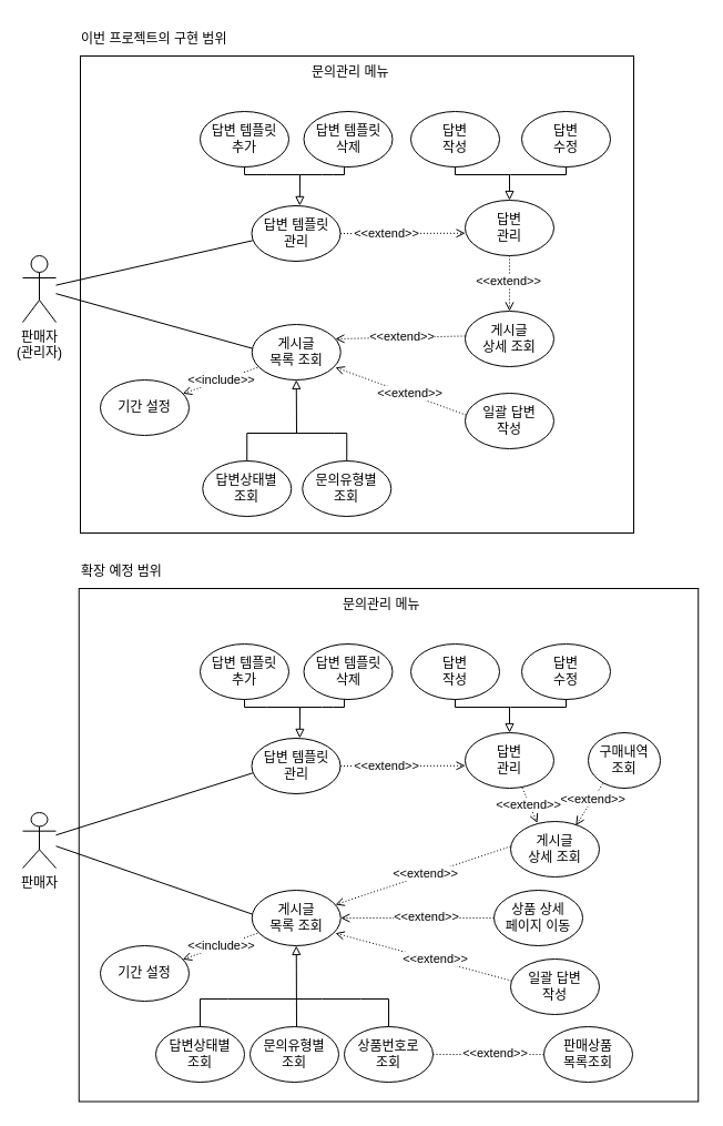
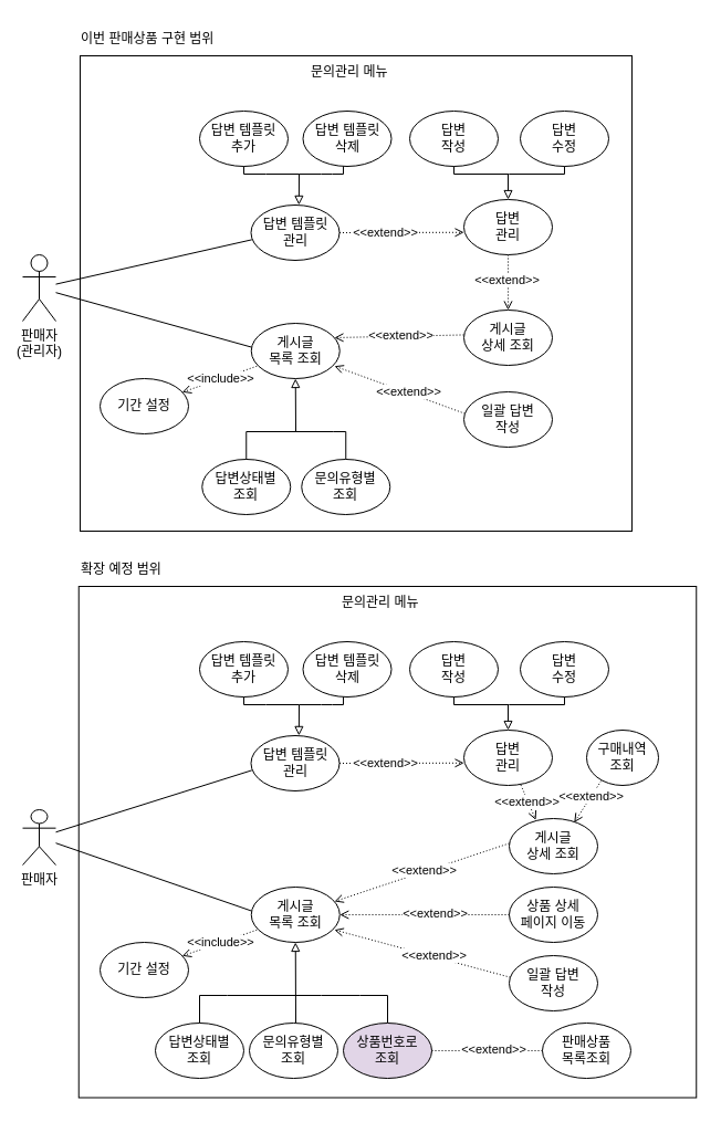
  <mxCell id="0" />
  <mxCell id="1" parent="0" />
  <mxCell id="2" value="" style="rounded=0;whiteSpace=wrap;html=1;fillColor=none;" vertex="1" parent="1"><mxGeometry x="72" y="50" width="499" height="430" as="geometry" /></mxCell>
  <mxCell id="3" value="판매자&lt;br&gt;(관리자)" style="shape=umlActor;verticalLabelPosition=bottom;verticalAlign=top;html=1;" vertex="1" parent="1"><mxGeometry x="20" y="230" width="30" height="60" as="geometry" /></mxCell>
  <mxCell id="4" value="문의관리 메뉴" style="text;strokeColor=none;fillColor=none;align=left;verticalAlign=middle;spacingLeft=4;spacingRight=4;overflow=hidden;points=[[0,0.5],[1,0.5]];portConstraint=eastwest;rotatable=0;whiteSpace=wrap;html=1;" vertex="1" parent="1"><mxGeometry x="274.75" y="50" width="93.5" height="30" as="geometry" /></mxCell>
  <mxCell id="5" value="" style="endArrow=none;endFill=0;endSize=12;html=1;rounded=0;entryX=0.006;entryY=0.433;entryDx=0;entryDy=0;entryPerimeter=0;" edge="1" parent="1" source="3" target="49"><mxGeometry width="160" relative="1" as="geometry"><mxPoint x="176.8" y="237.6" as="sourcePoint" /><mxPoint x="210" y="165" as="targetPoint" /></mxGeometry></mxCell>
  <mxCell id="6" value="" style="endArrow=none;endFill=0;endSize=12;html=1;rounded=0;entryX=0.01;entryY=0.627;entryDx=0;entryDy=0;entryPerimeter=0;" edge="1" parent="1" source="3" target="55"><mxGeometry width="160" relative="1" as="geometry"><mxPoint x="176.64" y="217" as="sourcePoint" /><mxPoint x="262" y="279" as="targetPoint" /></mxGeometry></mxCell>
- <mxCell id="7" value="이번 프로젝트의 구현 범위" style="text;html=1;align=left;verticalAlign=middle;resizable=0;points=[];autosize=1;strokeColor=none;fillColor=none;" vertex="1" parent="1"><mxGeometry x="70.75" y="20" width="170" height="30" as="geometry" /></mxCell>
+ <mxCell id="7" value="이번 판매상품 구현 범위" style="text;html=1;align=left;verticalAlign=middle;resizable=0;points=[];autosize=1;strokeColor=none;fillColor=none;" vertex="1" parent="1"><mxGeometry x="70.75" y="20" width="170" height="30" as="geometry" /></mxCell>
  <mxCell id="8" value="" style="rounded=0;whiteSpace=wrap;html=1;fillColor=none;" vertex="1" parent="1"><mxGeometry x="70.75" y="530" width="558.5" height="462.5" as="geometry" /></mxCell>
  <mxCell id="9" value="판매자" style="shape=umlActor;verticalLabelPosition=bottom;verticalAlign=top;html=1;" vertex="1" parent="1"><mxGeometry x="20" y="732" width="30" height="50" as="geometry" /></mxCell>
  <mxCell id="10" value="문의관리 메뉴" style="text;strokeColor=none;fillColor=none;align=left;verticalAlign=middle;spacingLeft=4;spacingRight=4;overflow=hidden;points=[[0,0.5],[1,0.5]];portConstraint=eastwest;rotatable=0;whiteSpace=wrap;html=1;" vertex="1" parent="1"><mxGeometry x="303.25" y="530" width="93.5" height="30" as="geometry" /></mxCell>
  <mxCell id="11" value="" style="endArrow=none;endFill=0;endSize=12;html=1;rounded=0;entryX=0.006;entryY=0.433;entryDx=0;entryDy=0;entryPerimeter=0;" edge="1" source="9" target="14" parent="1"><mxGeometry width="160" relative="1" as="geometry"><mxPoint x="176.8" y="717.6" as="sourcePoint" /><mxPoint x="210" y="645" as="targetPoint" /></mxGeometry></mxCell>
  <mxCell id="12" value="" style="endArrow=none;endFill=0;endSize=12;html=1;rounded=0;entryX=0.01;entryY=0.627;entryDx=0;entryDy=0;entryPerimeter=0;" edge="1" source="9" target="21" parent="1"><mxGeometry width="160" relative="1" as="geometry"><mxPoint x="176.64" y="697" as="sourcePoint" /><mxPoint x="262" y="759" as="targetPoint" /></mxGeometry></mxCell>
  <mxCell id="13" value="" style="group" vertex="1" connectable="0" parent="1"><mxGeometry x="90" y="580" width="520" height="395" as="geometry" /></mxCell>
  <mxCell id="14" value="게시글 &lt;br&gt;목록 조회" style="ellipse;whiteSpace=wrap;html=1;" vertex="1" parent="13"><mxGeometry x="136.75" y="222" width="80" height="50" as="geometry" /></mxCell>
  <mxCell id="15" style="edgeStyle=orthogonalEdgeStyle;rounded=0;orthogonalLoop=1;jettySize=auto;html=1;exitX=0.5;exitY=1;exitDx=0;exitDy=0;" edge="1" parent="13" source="14" target="14"><mxGeometry relative="1" as="geometry" /></mxCell>
  <mxCell id="16" value="기간 설정" style="ellipse;whiteSpace=wrap;html=1;" vertex="1" parent="13"><mxGeometry y="272" width="80" height="50" as="geometry" /></mxCell>
  <mxCell id="17" value="&amp;lt;&amp;lt;include&amp;gt;&amp;gt;" style="rounded=0;orthogonalLoop=1;jettySize=auto;html=1;dashed=1;dashPattern=1 2;endArrow=open;endFill=0;entryX=0.929;entryY=0.247;entryDx=0;entryDy=0;entryPerimeter=0;exitX=0.063;exitY=0.775;exitDx=0;exitDy=0;exitPerimeter=0;" edge="1" parent="13" source="14" target="16"><mxGeometry x="-0.024" relative="1" as="geometry"><mxPoint as="offset" /><mxPoint x="150" y="240" as="sourcePoint" /><mxPoint x="60" y="77" as="targetPoint" /></mxGeometry></mxCell>
- <mxCell id="18" value="상품 상세&lt;br&gt;페이지 이동" style="ellipse;whiteSpace=wrap;html=1;" vertex="1" parent="13"><mxGeometry x="355" y="222" width="80" height="50" as="geometry" /></mxCell>
+ <mxCell id="18" value="상품 상세&lt;br&gt;페이지 이동" style="ellipse;whiteSpace=wrap;html=1;" vertex="1" parent="13"><mxGeometry x="370" y="222" width="80" height="50" as="geometry" /></mxCell>
  <mxCell id="19" value="일괄 답변&lt;br&gt;작성" style="ellipse;whiteSpace=wrap;html=1;" vertex="1" parent="13"><mxGeometry x="370" y="284" width="80" height="50" as="geometry" /></mxCell>
  <mxCell id="20" value="게시글 &lt;br&gt;상세 조회" style="ellipse;whiteSpace=wrap;html=1;" vertex="1" parent="13"><mxGeometry x="370" y="160" width="80" height="50" as="geometry" /></mxCell>
  <mxCell id="21" value="답변 템플릿&lt;br&gt;관리" style="ellipse;whiteSpace=wrap;html=1;" vertex="1" parent="13"><mxGeometry x="136.5" y="85" width="80" height="50" as="geometry" /></mxCell>
  <mxCell id="22" value="&amp;lt;&amp;lt;extend&amp;gt;&amp;gt;" style="rounded=0;orthogonalLoop=1;jettySize=auto;html=1;exitX=0;exitY=0.449;exitDx=0;exitDy=0;dashed=1;dashPattern=1 2;endArrow=open;endFill=0;entryX=0.94;entryY=0.26;entryDx=0;entryDy=0;exitPerimeter=0;entryPerimeter=0;" edge="1" parent="13" source="20" target="14"><mxGeometry x="-0.031" y="-1" relative="1" as="geometry"><mxPoint as="offset" /><mxPoint x="171" y="196" as="sourcePoint" /><mxPoint x="80" y="217" as="targetPoint" /></mxGeometry></mxCell>
  <mxCell id="23" value="&amp;lt;&amp;lt;extend&amp;gt;&amp;gt;" style="rounded=0;orthogonalLoop=1;jettySize=auto;html=1;exitX=0;exitY=0.5;exitDx=0;exitDy=0;dashed=1;dashPattern=1 2;endArrow=open;endFill=0;entryX=1;entryY=0.5;entryDx=0;entryDy=0;" edge="1" parent="13" source="18" target="14"><mxGeometry x="-0.121" y="-1" relative="1" as="geometry"><mxPoint as="offset" /><mxPoint x="310" y="127" as="sourcePoint" /><mxPoint x="250" y="187" as="targetPoint" /></mxGeometry></mxCell>
  <mxCell id="24" value="구매내역 &lt;br&gt;조회" style="ellipse;whiteSpace=wrap;html=1;" vertex="1" parent="13"><mxGeometry x="440" y="80" width="65" height="50" as="geometry" /></mxCell>
  <mxCell id="25" value="&amp;lt;&amp;lt;extend&amp;gt;&amp;gt;" style="rounded=0;orthogonalLoop=1;jettySize=auto;html=1;dashed=1;dashPattern=1 2;endArrow=open;endFill=0;entryX=0.001;entryY=0.595;entryDx=0;entryDy=0;entryPerimeter=0;exitX=1;exitY=0.5;exitDx=0;exitDy=0;" edge="1" parent="13" source="21" target="28"><mxGeometry x="-0.259" relative="1" as="geometry"><mxPoint as="offset" /><mxPoint x="130" y="122" as="sourcePoint" /><mxPoint x="210" y="162" as="targetPoint" /></mxGeometry></mxCell>
  <mxCell id="26" value="&amp;lt;&amp;lt;extend&amp;gt;&amp;gt;" style="rounded=0;orthogonalLoop=1;jettySize=auto;html=1;exitX=0.201;exitY=0.921;exitDx=0;exitDy=0;dashed=1;dashPattern=1 2;endArrow=open;endFill=0;entryX=0.735;entryY=0.071;entryDx=0;entryDy=0;entryPerimeter=0;exitPerimeter=0;" edge="1" parent="13" source="24" target="20"><mxGeometry x="-0.259" relative="1" as="geometry"><mxPoint as="offset" /><mxPoint x="470" y="107" as="sourcePoint" /><mxPoint x="470" y="175" as="targetPoint" /></mxGeometry></mxCell>
  <mxCell id="27" value="&amp;lt;&amp;lt;extend&amp;gt;&amp;gt;" style="rounded=0;orthogonalLoop=1;jettySize=auto;html=1;exitX=0.644;exitY=0.993;exitDx=0;exitDy=0;dashed=1;dashPattern=1 2;endArrow=open;endFill=0;entryX=0.301;entryY=0.027;entryDx=0;entryDy=0;exitPerimeter=0;entryPerimeter=0;" edge="1" parent="13" source="28" target="20"><mxGeometry x="-0.091" y="-1" relative="1" as="geometry"><mxPoint as="offset" /><mxPoint x="470" y="107" as="sourcePoint" /><mxPoint x="470" y="175" as="targetPoint" /></mxGeometry></mxCell>
  <mxCell id="28" value="답변 &lt;br&gt;관리" style="ellipse;whiteSpace=wrap;html=1;" vertex="1" parent="13"><mxGeometry x="329" y="80" width="80" height="50" as="geometry" /></mxCell>
  <mxCell id="29" value="" style="endArrow=block;html=1;rounded=0;exitX=0.525;exitY=-0.007;exitDx=0;exitDy=0;entryX=0.5;entryY=1;entryDx=0;entryDy=0;endFill=0;exitPerimeter=0;" edge="1" parent="13" source="45" target="14"><mxGeometry width="50" height="50" relative="1" as="geometry"><mxPoint x="350" y="252" as="sourcePoint" /><mxPoint x="400" y="202" as="targetPoint" /></mxGeometry></mxCell>
  <mxCell id="30" value="&amp;lt;&amp;lt;extend&amp;gt;&amp;gt;" style="rounded=0;orthogonalLoop=1;jettySize=auto;html=1;dashed=1;dashPattern=1 2;endArrow=open;endFill=0;entryX=0.94;entryY=0.774;entryDx=0;entryDy=0;entryPerimeter=0;exitX=0.012;exitY=0.393;exitDx=0;exitDy=0;exitPerimeter=0;" edge="1" parent="13" source="19" target="14"><mxGeometry x="-0.121" y="-1" relative="1" as="geometry"><mxPoint as="offset" /><mxPoint x="310" y="330" as="sourcePoint" /><mxPoint x="118" y="249" as="targetPoint" /></mxGeometry></mxCell>
  <mxCell id="31" value="" style="group" vertex="1" connectable="0" parent="13"><mxGeometry x="90" width="173.5" height="57" as="geometry" /></mxCell>
  <mxCell id="32" value="답변 템플릿&lt;br&gt;추가" style="ellipse;whiteSpace=wrap;html=1;" vertex="1" parent="31"><mxGeometry width="80" height="50" as="geometry" /></mxCell>
  <mxCell id="33" value="답변 템플릿&lt;br&gt;삭제" style="ellipse;whiteSpace=wrap;html=1;" vertex="1" parent="31"><mxGeometry x="93.5" width="80" height="50" as="geometry" /></mxCell>
  <mxCell id="34" value="" style="endArrow=none;html=1;rounded=0;entryX=0.5;entryY=1;entryDx=0;entryDy=0;exitX=0.457;exitY=0.998;exitDx=0;exitDy=0;exitPerimeter=0;" edge="1" parent="31" source="33" target="32"><mxGeometry width="50" height="50" relative="1" as="geometry"><mxPoint x="220" y="177" as="sourcePoint" /><mxPoint x="270" y="127" as="targetPoint" /><Array as="points"><mxPoint x="130" y="57" /><mxPoint x="120" y="57" /><mxPoint x="110" y="57" /><mxPoint x="90" y="57" /><mxPoint x="60" y="57" /><mxPoint x="40" y="57" /></Array></mxGeometry></mxCell>
  <mxCell id="35" value="" style="endArrow=block;html=1;rounded=0;entryX=0.542;entryY=-0.002;entryDx=0;entryDy=0;entryPerimeter=0;endFill=0;" edge="1" parent="31" target="21"><mxGeometry width="50" height="50" relative="1" as="geometry"><mxPoint x="90" y="57" as="sourcePoint" /><mxPoint x="90" y="77" as="targetPoint" /></mxGeometry></mxCell>
  <mxCell id="36" value="" style="group" vertex="1" connectable="0" parent="13"><mxGeometry x="280" width="180" height="57" as="geometry" /></mxCell>
  <mxCell id="37" value="답변 &lt;br&gt;작성" style="ellipse;whiteSpace=wrap;html=1;" vertex="1" parent="36"><mxGeometry width="80" height="50" as="geometry" /></mxCell>
  <mxCell id="38" value="답변 &lt;br&gt;수정" style="ellipse;whiteSpace=wrap;html=1;" vertex="1" parent="36"><mxGeometry x="100" width="80" height="50" as="geometry" /></mxCell>
  <mxCell id="39" value="" style="endArrow=block;html=1;rounded=0;endFill=0;entryX=0.5;entryY=0;entryDx=0;entryDy=0;" edge="1" parent="36" target="28"><mxGeometry width="50" height="50" relative="1" as="geometry"><mxPoint x="89" y="57" as="sourcePoint" /><mxPoint x="130" y="47" as="targetPoint" /></mxGeometry></mxCell>
  <mxCell id="40" value="" style="endArrow=none;html=1;rounded=0;exitX=0.5;exitY=1;exitDx=0;exitDy=0;entryX=0.5;entryY=1;entryDx=0;entryDy=0;" edge="1" parent="36" source="37" target="38"><mxGeometry width="50" height="50" relative="1" as="geometry"><mxPoint x="100" y="77" as="sourcePoint" /><mxPoint x="150" y="27" as="targetPoint" /><Array as="points"><mxPoint x="40" y="57" /><mxPoint x="90" y="57" /><mxPoint x="140" y="57" /></Array></mxGeometry></mxCell>
  <mxCell id="41" value="" style="group" vertex="1" connectable="0" parent="13"><mxGeometry x="50" y="320" width="250" height="75" as="geometry" /></mxCell>
  <mxCell id="42" value="답변상태별&lt;br style=&quot;border-color: var(--border-color);&quot;&gt;조회" style="ellipse;whiteSpace=wrap;html=1;rotation=0;" vertex="1" parent="41"><mxGeometry y="25" width="80" height="50" as="geometry" /></mxCell>
  <mxCell id="43" value="" style="endArrow=none;html=1;rounded=0;exitX=0.5;exitY=0;exitDx=0;exitDy=0;entryX=0.5;entryY=0;entryDx=0;entryDy=0;" edge="1" parent="41" source="44" target="42"><mxGeometry width="50" height="50" relative="1" as="geometry"><mxPoint x="70" y="-180" as="sourcePoint" /><mxPoint x="50" y="10" as="targetPoint" /><Array as="points"><mxPoint x="210" /><mxPoint x="185" /><mxPoint x="150" /><mxPoint x="65" /><mxPoint x="40" /></Array></mxGeometry></mxCell>
- <mxCell id="44" value="&lt;div&gt;상품번호로&lt;/div&gt;&lt;div&gt;조회&lt;/div&gt;" style="ellipse;whiteSpace=wrap;html=1;rotation=0;" vertex="1" parent="41"><mxGeometry x="170" y="25" width="80" height="50" as="geometry" /></mxCell>
+ <mxCell id="44" value="&lt;div&gt;상품번호로&lt;/div&gt;&lt;div&gt;조회&lt;/div&gt;" style="ellipse;whiteSpace=wrap;html=1;rotation=0;fillColor=#e1d5e7;" vertex="1" parent="41"><mxGeometry x="170" y="25" width="80" height="50" as="geometry" /></mxCell>
  <mxCell id="45" value="문의유형별&lt;br&gt;조회" style="ellipse;whiteSpace=wrap;html=1;rotation=0;container=0;" vertex="1" parent="41"><mxGeometry x="85" y="25" width="80" height="50" as="geometry" /></mxCell>
  <mxCell id="46" value="판매상품&lt;br&gt;목록조회" style="ellipse;whiteSpace=wrap;html=1;rotation=0;" vertex="1" parent="13"><mxGeometry x="400" y="345" width="80" height="50" as="geometry" /></mxCell>
  <mxCell id="47" value="&amp;lt;&amp;lt;extend&amp;gt;&amp;gt;" style="rounded=0;orthogonalLoop=1;jettySize=auto;html=1;dashed=1;dashPattern=1 2;endArrow=none;endFill=0;entryX=1;entryY=0.5;entryDx=0;entryDy=0;exitX=0;exitY=0.5;exitDx=0;exitDy=0;" edge="1" parent="13" source="46" target="44"><mxGeometry x="-0.121" y="-1" relative="1" as="geometry"><mxPoint as="offset" /><mxPoint x="381" y="314" as="sourcePoint" /><mxPoint x="222" y="271" as="targetPoint" /></mxGeometry></mxCell>
  <mxCell id="48" value="확장 예정 범위" style="text;html=1;align=left;verticalAlign=middle;resizable=0;points=[];autosize=1;strokeColor=none;fillColor=none;" vertex="1" parent="1"><mxGeometry x="70.75" y="500" width="100" height="30" as="geometry" /></mxCell>
  <mxCell id="49" value="게시글 &lt;br&gt;목록 조회" style="ellipse;whiteSpace=wrap;html=1;" vertex="1" parent="1"><mxGeometry x="226.75" y="292" width="80" height="50" as="geometry" /></mxCell>
  <mxCell id="50" style="edgeStyle=orthogonalEdgeStyle;rounded=0;orthogonalLoop=1;jettySize=auto;html=1;exitX=0.5;exitY=1;exitDx=0;exitDy=0;" edge="1" parent="1" source="49" target="49"><mxGeometry relative="1" as="geometry" /></mxCell>
  <mxCell id="51" value="기간 설정" style="ellipse;whiteSpace=wrap;html=1;" vertex="1" parent="1"><mxGeometry x="90" y="342" width="80" height="50" as="geometry" /></mxCell>
  <mxCell id="52" value="&amp;lt;&amp;lt;include&amp;gt;&amp;gt;" style="rounded=0;orthogonalLoop=1;jettySize=auto;html=1;dashed=1;dashPattern=1 2;endArrow=open;endFill=0;entryX=0.929;entryY=0.247;entryDx=0;entryDy=0;entryPerimeter=0;exitX=0.063;exitY=0.775;exitDx=0;exitDy=0;exitPerimeter=0;" edge="1" parent="1" source="49" target="51"><mxGeometry x="-0.024" relative="1" as="geometry"><mxPoint as="offset" /><mxPoint x="240" y="310" as="sourcePoint" /><mxPoint x="150" y="147" as="targetPoint" /></mxGeometry></mxCell>
  <mxCell id="53" value="일괄 답변&lt;br&gt;작성" style="ellipse;whiteSpace=wrap;html=1;" vertex="1" parent="1"><mxGeometry x="419" y="354" width="80" height="50" as="geometry" /></mxCell>
  <mxCell id="54" value="게시글 &lt;br&gt;상세 조회" style="ellipse;whiteSpace=wrap;html=1;" vertex="1" parent="1"><mxGeometry x="419" y="280" width="80" height="50" as="geometry" /></mxCell>
  <mxCell id="55" value="답변 템플릿&lt;br&gt;관리" style="ellipse;whiteSpace=wrap;html=1;" vertex="1" parent="1"><mxGeometry x="226.5" y="185" width="80" height="50" as="geometry" /></mxCell>
  <mxCell id="56" value="&amp;lt;&amp;lt;extend&amp;gt;&amp;gt;" style="rounded=0;orthogonalLoop=1;jettySize=auto;html=1;exitX=0;exitY=0.449;exitDx=0;exitDy=0;dashed=1;dashPattern=1 2;endArrow=open;endFill=0;entryX=0.94;entryY=0.26;entryDx=0;entryDy=0;exitPerimeter=0;entryPerimeter=0;" edge="1" parent="1" source="54" target="49"><mxGeometry x="-0.031" y="-1" relative="1" as="geometry"><mxPoint as="offset" /><mxPoint x="261" y="266" as="sourcePoint" /><mxPoint x="170" y="287" as="targetPoint" /></mxGeometry></mxCell>
  <mxCell id="57" value="&amp;lt;&amp;lt;extend&amp;gt;&amp;gt;" style="rounded=0;orthogonalLoop=1;jettySize=auto;html=1;dashed=1;dashPattern=1 2;endArrow=open;endFill=0;entryX=0.001;entryY=0.595;entryDx=0;entryDy=0;entryPerimeter=0;exitX=1;exitY=0.5;exitDx=0;exitDy=0;" edge="1" parent="1" source="55" target="59"><mxGeometry x="-0.259" relative="1" as="geometry"><mxPoint as="offset" /><mxPoint x="220" y="222" as="sourcePoint" /><mxPoint x="300" y="262" as="targetPoint" /></mxGeometry></mxCell>
  <mxCell id="58" value="&amp;lt;&amp;lt;extend&amp;gt;&amp;gt;" style="rounded=0;orthogonalLoop=1;jettySize=auto;html=1;exitX=0.5;exitY=1;exitDx=0;exitDy=0;dashed=1;dashPattern=1 2;endArrow=open;endFill=0;entryX=0.5;entryY=0;entryDx=0;entryDy=0;" edge="1" parent="1" source="59" target="54"><mxGeometry x="-0.091" y="-1" relative="1" as="geometry"><mxPoint as="offset" /><mxPoint x="560" y="207" as="sourcePoint" /><mxPoint x="560" y="275" as="targetPoint" /></mxGeometry></mxCell>
  <mxCell id="59" value="답변 &lt;br&gt;관리" style="ellipse;whiteSpace=wrap;html=1;" vertex="1" parent="1"><mxGeometry x="419" y="180" width="80" height="50" as="geometry" /></mxCell>
  <mxCell id="60" value="" style="endArrow=block;html=1;rounded=0;entryX=0.5;entryY=1;entryDx=0;entryDy=0;endFill=0;" edge="1" parent="1" target="49"><mxGeometry width="50" height="50" relative="1" as="geometry"><mxPoint x="267" y="390" as="sourcePoint" /><mxPoint x="490" y="272" as="targetPoint" /></mxGeometry></mxCell>
  <mxCell id="61" value="&amp;lt;&amp;lt;extend&amp;gt;&amp;gt;" style="rounded=0;orthogonalLoop=1;jettySize=auto;html=1;dashed=1;dashPattern=1 2;endArrow=open;endFill=0;entryX=0.94;entryY=0.774;entryDx=0;entryDy=0;entryPerimeter=0;exitX=0.012;exitY=0.393;exitDx=0;exitDy=0;exitPerimeter=0;" edge="1" parent="1" source="53" target="49"><mxGeometry x="-0.121" y="-1" relative="1" as="geometry"><mxPoint as="offset" /><mxPoint x="400" y="400" as="sourcePoint" /><mxPoint x="208" y="319" as="targetPoint" /></mxGeometry></mxCell>
  <mxCell id="62" value="" style="group" vertex="1" connectable="0" parent="1"><mxGeometry x="180" y="100" width="173.5" height="57" as="geometry" /></mxCell>
  <mxCell id="63" value="답변 템플릿&lt;br&gt;추가" style="ellipse;whiteSpace=wrap;html=1;" vertex="1" parent="62"><mxGeometry width="80" height="50" as="geometry" /></mxCell>
  <mxCell id="64" value="답변 템플릿&lt;br&gt;삭제" style="ellipse;whiteSpace=wrap;html=1;" vertex="1" parent="62"><mxGeometry x="93.5" width="80" height="50" as="geometry" /></mxCell>
  <mxCell id="65" value="" style="endArrow=none;html=1;rounded=0;entryX=0.5;entryY=1;entryDx=0;entryDy=0;exitX=0.457;exitY=0.998;exitDx=0;exitDy=0;exitPerimeter=0;" edge="1" parent="62" source="64" target="63"><mxGeometry width="50" height="50" relative="1" as="geometry"><mxPoint x="220" y="177" as="sourcePoint" /><mxPoint x="270" y="127" as="targetPoint" /><Array as="points"><mxPoint x="130" y="57" /><mxPoint x="120" y="57" /><mxPoint x="110" y="57" /><mxPoint x="90" y="57" /><mxPoint x="60" y="57" /><mxPoint x="40" y="57" /></Array></mxGeometry></mxCell>
  <mxCell id="66" value="" style="endArrow=block;html=1;rounded=0;entryX=0.542;entryY=-0.002;entryDx=0;entryDy=0;entryPerimeter=0;endFill=0;" edge="1" parent="62" target="55"><mxGeometry width="50" height="50" relative="1" as="geometry"><mxPoint x="90" y="57" as="sourcePoint" /><mxPoint x="90" y="77" as="targetPoint" /></mxGeometry></mxCell>
  <mxCell id="67" value="" style="group" vertex="1" connectable="0" parent="1"><mxGeometry x="370" y="100" width="180" height="57" as="geometry" /></mxCell>
  <mxCell id="68" value="답변 &lt;br&gt;작성" style="ellipse;whiteSpace=wrap;html=1;" vertex="1" parent="67"><mxGeometry width="80" height="50" as="geometry" /></mxCell>
  <mxCell id="69" value="답변 &lt;br&gt;수정" style="ellipse;whiteSpace=wrap;html=1;" vertex="1" parent="67"><mxGeometry x="100" width="80" height="50" as="geometry" /></mxCell>
  <mxCell id="70" value="" style="endArrow=block;html=1;rounded=0;endFill=0;entryX=0.5;entryY=0;entryDx=0;entryDy=0;" edge="1" parent="67" target="59"><mxGeometry width="50" height="50" relative="1" as="geometry"><mxPoint x="89" y="57" as="sourcePoint" /><mxPoint x="130" y="47" as="targetPoint" /></mxGeometry></mxCell>
  <mxCell id="71" value="" style="endArrow=none;html=1;rounded=0;exitX=0.5;exitY=1;exitDx=0;exitDy=0;entryX=0.5;entryY=1;entryDx=0;entryDy=0;" edge="1" parent="67" source="68" target="69"><mxGeometry width="50" height="50" relative="1" as="geometry"><mxPoint x="100" y="77" as="sourcePoint" /><mxPoint x="150" y="27" as="targetPoint" /><Array as="points"><mxPoint x="40" y="57" /><mxPoint x="90" y="57" /><mxPoint x="140" y="57" /></Array></mxGeometry></mxCell>
  <mxCell id="72" value="답변상태별&lt;br style=&quot;border-color: var(--border-color);&quot;&gt;조회" style="ellipse;whiteSpace=wrap;html=1;rotation=0;" vertex="1" parent="1"><mxGeometry x="182.25" y="415" width="80" height="50" as="geometry" /></mxCell>
  <mxCell id="73" value="" style="endArrow=none;html=1;rounded=0;exitX=0.5;exitY=0;exitDx=0;exitDy=0;entryX=0.5;entryY=0;entryDx=0;entryDy=0;" edge="1" parent="1" source="74" target="72"><mxGeometry width="50" height="50" relative="1" as="geometry"><mxPoint x="221.25" y="210" as="sourcePoint" /><mxPoint x="201.25" y="400" as="targetPoint" /><Array as="points"><mxPoint x="312.25" y="390" /><mxPoint x="301.25" y="390" /><mxPoint x="222.25" y="390" /></Array></mxGeometry></mxCell>
  <mxCell id="74" value="문의유형별&lt;br style=&quot;border-color: var(--border-color);&quot;&gt;조회" style="ellipse;whiteSpace=wrap;html=1;rotation=0;" vertex="1" parent="1"><mxGeometry x="272.25" y="415" width="80" height="50" as="geometry" /></mxCell>
